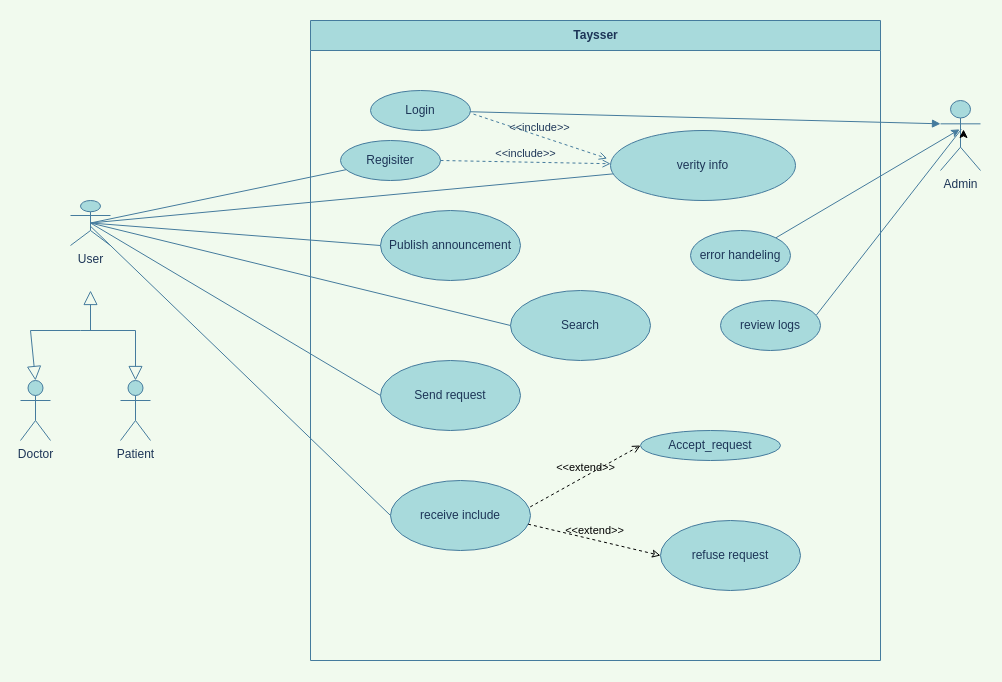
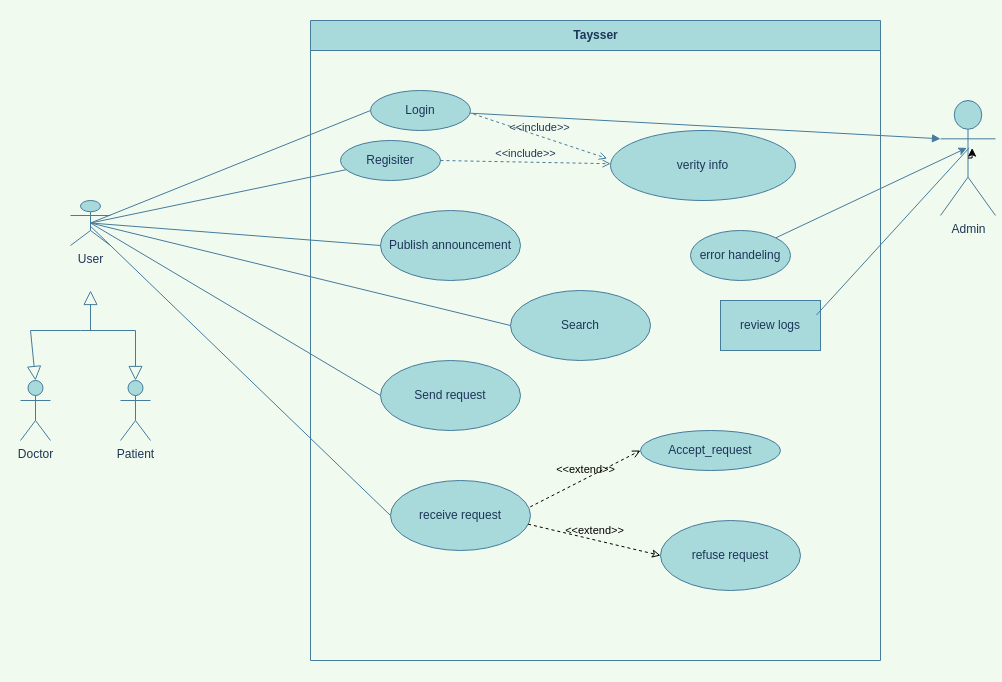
  <mxCell id="0" />
  <mxCell id="1" parent="0" />
  <mxCell id="2" value="Taysser" style="swimlane;fontStyle=1;align=center;horizontal=1;startSize=30;collapsible=0;html=1;fillColor=#A8DADC;strokeColor=#457B9D;fontColor=#1D3557;" parent="1" vertex="1"><mxGeometry x="310" y="20" width="570" height="640" as="geometry" /></mxCell>
  <mxCell id="3" value="Login" style="ellipse;whiteSpace=wrap;html=1;fillColor=#A8DADC;strokeColor=#457B9D;fontColor=#1D3557;" parent="2" vertex="1"><mxGeometry x="60" y="70" width="100" height="40" as="geometry" /></mxCell>
  <mxCell id="4" value="Publish announcement" style="ellipse;whiteSpace=wrap;html=1;fillColor=#A8DADC;strokeColor=#457B9D;fontColor=#1D3557;" parent="2" vertex="1"><mxGeometry x="70" y="190" width="140" height="70" as="geometry" /></mxCell>
  <mxCell id="5" value="Search" style="ellipse;whiteSpace=wrap;html=1;fillColor=#A8DADC;strokeColor=#457B9D;fontColor=#1D3557;" parent="2" vertex="1"><mxGeometry x="200" y="270" width="140" height="70" as="geometry" /></mxCell>
  <mxCell id="6" value="Send request" style="ellipse;whiteSpace=wrap;html=1;fillColor=#A8DADC;strokeColor=#457B9D;fontColor=#1D3557;" parent="2" vertex="1"><mxGeometry x="70" y="340" width="140" height="70" as="geometry" /></mxCell>
  <mxCell id="7" value="refuse request" style="ellipse;whiteSpace=wrap;html=1;fillColor=#A8DADC;strokeColor=#457B9D;fontColor=#1D3557;" parent="2" vertex="1"><mxGeometry x="350" y="500" width="140" height="70" as="geometry" /></mxCell>
  <mxCell id="8" value="Regisiter" style="ellipse;whiteSpace=wrap;html=1;fillColor=#A8DADC;strokeColor=#457B9D;fontColor=#1D3557;" parent="2" vertex="1"><mxGeometry x="30" y="120" width="100" height="40" as="geometry" /></mxCell>
  <mxCell id="9" value="verity info" style="ellipse;whiteSpace=wrap;html=1;fillColor=#A8DADC;strokeColor=#457B9D;fontColor=#1D3557;" parent="2" vertex="1"><mxGeometry x="300" y="110" width="185" height="70" as="geometry" /></mxCell>
- <mxCell id="10" value="Accept_request" style="ellipse;whiteSpace=wrap;html=1;fillColor=#A8DADC;strokeColor=#457B9D;fontColor=#1D3557;" parent="2" vertex="1"><mxGeometry x="330" y="410" width="140" height="30" as="geometry" /></mxCell>
+ <mxCell id="10" value="Accept_request" style="ellipse;whiteSpace=wrap;html=1;fillColor=#A8DADC;strokeColor=#457B9D;fontColor=#1D3557;" parent="2" vertex="1"><mxGeometry x="330" y="410" width="140" height="40" as="geometry" /></mxCell>
  <mxCell id="11" value="&amp;lt;&amp;lt;include&amp;gt;&amp;gt;" style="edgeStyle=none;html=1;endArrow=open;verticalAlign=bottom;dashed=1;labelBackgroundColor=none;rounded=0;exitX=1.03;exitY=0.59;exitDx=0;exitDy=0;exitPerimeter=0;entryX=-0.018;entryY=0.4;entryDx=0;entryDy=0;strokeColor=#457B9D;fontColor=#1D3557;entryPerimeter=0;" parent="2" source="3" target="9" edge="1"><mxGeometry width="160" relative="1" as="geometry"><mxPoint x="190" y="120" as="sourcePoint" /><mxPoint x="350" y="120" as="targetPoint" /></mxGeometry></mxCell>
- <mxCell id="12" value="receive include" style="ellipse;whiteSpace=wrap;html=1;fillColor=#A8DADC;strokeColor=#457B9D;fontColor=#1D3557;" parent="2" vertex="1"><mxGeometry x="80" y="460" width="140" height="70" as="geometry" /></mxCell>
+ <mxCell id="12" value="receive request" style="ellipse;whiteSpace=wrap;html=1;fillColor=#A8DADC;strokeColor=#457B9D;fontColor=#1D3557;" parent="2" vertex="1"><mxGeometry x="80" y="460" width="140" height="70" as="geometry" /></mxCell>
  <mxCell id="13" value="&amp;lt;&amp;lt;extend&amp;gt;&amp;gt;" style="html=1;verticalAlign=bottom;labelBackgroundColor=none;endArrow=open;endFill=0;dashed=1;rounded=0;exitX=0.998;exitY=0.377;exitDx=0;exitDy=0;exitPerimeter=0;entryX=0;entryY=0.5;entryDx=0;entryDy=0;" parent="2" source="12" target="10" edge="1"><mxGeometry width="160" relative="1" as="geometry"><mxPoint x="210" y="470" as="sourcePoint" /><mxPoint x="310" y="460" as="targetPoint" /></mxGeometry></mxCell>
  <mxCell id="14" value="&amp;lt;&amp;lt;extend&amp;gt;&amp;gt;" style="html=1;verticalAlign=bottom;labelBackgroundColor=none;endArrow=classic;endFill=0;dashed=1;rounded=0;exitX=0.983;exitY=0.624;exitDx=0;exitDy=0;exitPerimeter=0;entryX=0;entryY=0.5;entryDx=0;entryDy=0;" parent="2" source="12" target="7" edge="1"><mxGeometry width="160" relative="1" as="geometry"><mxPoint x="229.72" y="496.39" as="sourcePoint" /><mxPoint x="340.0" y="440" as="targetPoint" /></mxGeometry></mxCell>
  <mxCell id="15" value="&amp;lt;&amp;lt;include&amp;gt;&amp;gt;" style="edgeStyle=none;html=1;endArrow=open;verticalAlign=bottom;dashed=1;labelBackgroundColor=none;rounded=0;exitX=1;exitY=0.5;exitDx=0;exitDy=0;strokeColor=#457B9D;fontColor=#1D3557;" parent="2" source="8" target="9" edge="1"><mxGeometry width="160" relative="1" as="geometry"><mxPoint x="136" y="113" as="sourcePoint" /><mxPoint x="330.257" y="170.375" as="targetPoint" /></mxGeometry></mxCell>
  <mxCell id="16" value="error handeling" style="ellipse;whiteSpace=wrap;html=1;fillColor=#A8DADC;strokeColor=#457B9D;fontColor=#1D3557;" parent="2" vertex="1"><mxGeometry x="380" y="210" width="100" height="50" as="geometry" /></mxCell>
- <mxCell id="17" value="review logs" style="ellipse;whiteSpace=wrap;html=1;fillColor=#A8DADC;strokeColor=#457B9D;fontColor=#1D3557;" parent="2" vertex="1"><mxGeometry x="410" y="280" width="100" height="50" as="geometry" /></mxCell>
+ <mxCell id="17" value="review logs" style="whiteSpace=wrap;html=1;fillColor=#A8DADC;strokeColor=#457B9D;fontColor=#1D3557;rounded=0;" parent="2" vertex="1"><mxGeometry x="410" y="280" width="100" height="50" as="geometry" /></mxCell>
  <mxCell id="18" value="User" style="shape=umlActor;html=1;verticalLabelPosition=bottom;verticalAlign=top;align=center;fillColor=#A8DADC;strokeColor=#457B9D;fontColor=#1D3557;" parent="1" vertex="1"><mxGeometry x="70" y="200" width="40" height="45" as="geometry" /></mxCell>
- <mxCell id="19" value="" style="edgeStyle=none;html=1;endArrow=none;verticalAlign=bottom;rounded=0;exitX=0.5;exitY=0.5;exitDx=0;exitDy=0;exitPerimeter=0;labelBackgroundColor=#F1FAEE;strokeColor=#457B9D;fontColor=#1D3557;" parent="1" source="18" target="9" edge="1"><mxGeometry width="160" relative="1" as="geometry"><mxPoint x="210" y="130" as="sourcePoint" /><mxPoint x="370" y="130" as="targetPoint" /></mxGeometry></mxCell>
+ <mxCell id="19" value="" style="edgeStyle=none;html=1;endArrow=none;verticalAlign=bottom;rounded=0;exitX=0.5;exitY=0.5;exitDx=0;exitDy=0;exitPerimeter=0;entryX=0;entryY=0.5;entryDx=0;entryDy=0;labelBackgroundColor=#F1FAEE;strokeColor=#457B9D;fontColor=#1D3557;" parent="1" source="18" target="3" edge="1"><mxGeometry width="160" relative="1" as="geometry"><mxPoint x="210" y="130" as="sourcePoint" /><mxPoint x="370" y="130" as="targetPoint" /></mxGeometry></mxCell>
  <mxCell id="20" value="" style="edgeStyle=none;html=1;endArrow=none;verticalAlign=bottom;rounded=0;exitX=0.5;exitY=0.5;exitDx=0;exitDy=0;exitPerimeter=0;entryX=0;entryY=0.5;entryDx=0;entryDy=0;labelBackgroundColor=#F1FAEE;strokeColor=#457B9D;fontColor=#1D3557;" parent="1" source="18" target="4" edge="1"><mxGeometry width="160" relative="1" as="geometry"><mxPoint x="130" y="280" as="sourcePoint" /><mxPoint x="290" y="280" as="targetPoint" /></mxGeometry></mxCell>
  <mxCell id="21" value="" style="edgeStyle=none;html=1;endArrow=none;verticalAlign=bottom;rounded=0;exitX=0.5;exitY=0.5;exitDx=0;exitDy=0;exitPerimeter=0;entryX=0;entryY=0.5;entryDx=0;entryDy=0;labelBackgroundColor=#F1FAEE;strokeColor=#457B9D;fontColor=#1D3557;" parent="1" source="18" target="5" edge="1"><mxGeometry width="160" relative="1" as="geometry"><mxPoint x="190" y="330" as="sourcePoint" /><mxPoint x="350" y="330" as="targetPoint" /></mxGeometry></mxCell>
  <mxCell id="22" value="" style="edgeStyle=none;html=1;endArrow=none;verticalAlign=bottom;rounded=0;exitX=0.5;exitY=0.5;exitDx=0;exitDy=0;exitPerimeter=0;entryX=0;entryY=0.5;entryDx=0;entryDy=0;labelBackgroundColor=#F1FAEE;strokeColor=#457B9D;fontColor=#1D3557;" parent="1" source="18" target="6" edge="1"><mxGeometry width="160" relative="1" as="geometry"><mxPoint x="230" y="360" as="sourcePoint" /><mxPoint x="390" y="360" as="targetPoint" /></mxGeometry></mxCell>
  <mxCell id="23" value="Doctor" style="shape=umlActor;html=1;verticalLabelPosition=bottom;verticalAlign=top;align=center;fillColor=#A8DADC;strokeColor=#457B9D;fontColor=#1D3557;" parent="1" vertex="1"><mxGeometry x="20" y="380" width="30" height="60" as="geometry" /></mxCell>
  <mxCell id="24" value="Patient" style="shape=umlActor;html=1;verticalLabelPosition=bottom;verticalAlign=top;align=center;fillColor=#A8DADC;strokeColor=#457B9D;fontColor=#1D3557;" parent="1" vertex="1"><mxGeometry x="120" y="380" width="30" height="60" as="geometry" /></mxCell>
  <mxCell id="25" value="" style="edgeStyle=none;html=1;endArrow=block;endFill=0;endSize=12;verticalAlign=bottom;rounded=0;entryX=0.5;entryY=0;entryDx=0;entryDy=0;entryPerimeter=0;labelBackgroundColor=#F1FAEE;strokeColor=#457B9D;fontColor=#1D3557;" parent="1" target="24" edge="1"><mxGeometry width="160" relative="1" as="geometry"><mxPoint x="80" y="330" as="sourcePoint" /><mxPoint x="250" y="360" as="targetPoint" /><Array as="points"><mxPoint x="135" y="330" /></Array></mxGeometry></mxCell>
  <mxCell id="26" value="" style="edgeStyle=none;html=1;endArrow=block;endFill=0;endSize=12;verticalAlign=bottom;rounded=0;entryX=0.5;entryY=0;entryDx=0;entryDy=0;entryPerimeter=0;labelBackgroundColor=#F1FAEE;strokeColor=#457B9D;fontColor=#1D3557;" parent="1" target="23" edge="1"><mxGeometry width="160" relative="1" as="geometry"><mxPoint x="80" y="330" as="sourcePoint" /><mxPoint x="170" y="320" as="targetPoint" /><Array as="points"><mxPoint x="30" y="330" /></Array></mxGeometry></mxCell>
  <mxCell id="27" value="" style="edgeStyle=none;html=1;endArrow=block;endFill=0;endSize=12;verticalAlign=bottom;rounded=0;labelBackgroundColor=#F1FAEE;strokeColor=#457B9D;fontColor=#1D3557;" parent="1" edge="1"><mxGeometry width="160" relative="1" as="geometry"><mxPoint x="90" y="330" as="sourcePoint" /><mxPoint x="90" y="290" as="targetPoint" /></mxGeometry></mxCell>
  <mxCell id="28" value="" style="edgeStyle=none;html=1;endArrow=none;verticalAlign=bottom;rounded=0;exitX=0.5;exitY=0.5;exitDx=0;exitDy=0;exitPerimeter=0;labelBackgroundColor=#F1FAEE;strokeColor=#457B9D;fontColor=#1D3557;" parent="1" source="18" target="8" edge="1"><mxGeometry width="160" relative="1" as="geometry"><mxPoint x="100" y="245" as="sourcePoint" /><mxPoint x="320" y="105" as="targetPoint" /></mxGeometry></mxCell>
  <mxCell id="29" value="" style="edgeStyle=none;html=1;endArrow=none;verticalAlign=bottom;rounded=0;exitX=0.492;exitY=0.565;exitDx=0;exitDy=0;exitPerimeter=0;labelBackgroundColor=#F1FAEE;strokeColor=#457B9D;fontColor=#1D3557;entryX=0;entryY=0.5;entryDx=0;entryDy=0;" parent="1" source="18" target="12" edge="1"><mxGeometry width="160" relative="1" as="geometry"><mxPoint x="100" y="245" as="sourcePoint" /><mxPoint x="430" y="500" as="targetPoint" /></mxGeometry></mxCell>
- <mxCell id="30" value="Admin" style="shape=umlActor;html=1;verticalLabelPosition=bottom;verticalAlign=top;align=center;fillColor=#A8DADC;strokeColor=#457B9D;fontColor=#1D3557;" parent="1" vertex="1"><mxGeometry x="940" y="100" width="40" height="70" as="geometry" /></mxCell>
+ <mxCell id="30" value="Admin" style="shape=umlActor;html=1;verticalLabelPosition=bottom;verticalAlign=top;align=center;fillColor=#A8DADC;strokeColor=#457B9D;fontColor=#1D3557;" parent="1" vertex="1"><mxGeometry x="940" y="100" width="55" height="115" as="geometry" /></mxCell>
  <mxCell id="31" value="" style="edgeStyle=none;html=1;endArrow=block;verticalAlign=bottom;rounded=0;entryX=0;entryY=0.333;entryDx=0;entryDy=0;labelBackgroundColor=#F1FAEE;strokeColor=#457B9D;fontColor=#1D3557;entryPerimeter=0;" parent="1" source="3" target="30" edge="1"><mxGeometry width="160" relative="1" as="geometry"><mxPoint x="520" y="30" as="sourcePoint" /><mxPoint x="940" y="120" as="targetPoint" /></mxGeometry></mxCell>
  <mxCell id="32" value="" style="edgeStyle=none;html=1;endArrow=classic;verticalAlign=bottom;rounded=0;entryX=0.479;entryY=0.412;entryDx=0;entryDy=0;labelBackgroundColor=#F1FAEE;strokeColor=#457B9D;fontColor=#1D3557;entryPerimeter=0;exitX=1;exitY=0;exitDx=0;exitDy=0;" parent="1" source="16" target="30" edge="1"><mxGeometry width="160" relative="1" as="geometry"><mxPoint x="479.898" y="121.279" as="sourcePoint" /><mxPoint x="950" y="133.333" as="targetPoint" /></mxGeometry></mxCell>
  <mxCell id="33" value="" style="edgeStyle=none;html=1;endArrow=none;verticalAlign=bottom;rounded=0;entryX=0.521;entryY=0.412;entryDx=0;entryDy=0;labelBackgroundColor=#F1FAEE;strokeColor=#457B9D;fontColor=#1D3557;entryPerimeter=0;exitX=0.958;exitY=0.293;exitDx=0;exitDy=0;exitPerimeter=0;" parent="1" source="17" target="30" edge="1"><mxGeometry width="160" relative="1" as="geometry"><mxPoint x="799.995" y="318.482" as="sourcePoint" /><mxPoint x="983.8" y="210" as="targetPoint" /></mxGeometry></mxCell>
  <mxCell id="34" style="edgeStyle=orthogonalEdgeStyle;rounded=0;orthogonalLoop=1;jettySize=auto;html=1;exitX=0.5;exitY=0.5;exitDx=0;exitDy=0;exitPerimeter=0;entryX=0.575;entryY=0.414;entryDx=0;entryDy=0;entryPerimeter=0;" edge="1" parent="1" source="30" target="30"><mxGeometry relative="1" as="geometry" /></mxCell>
